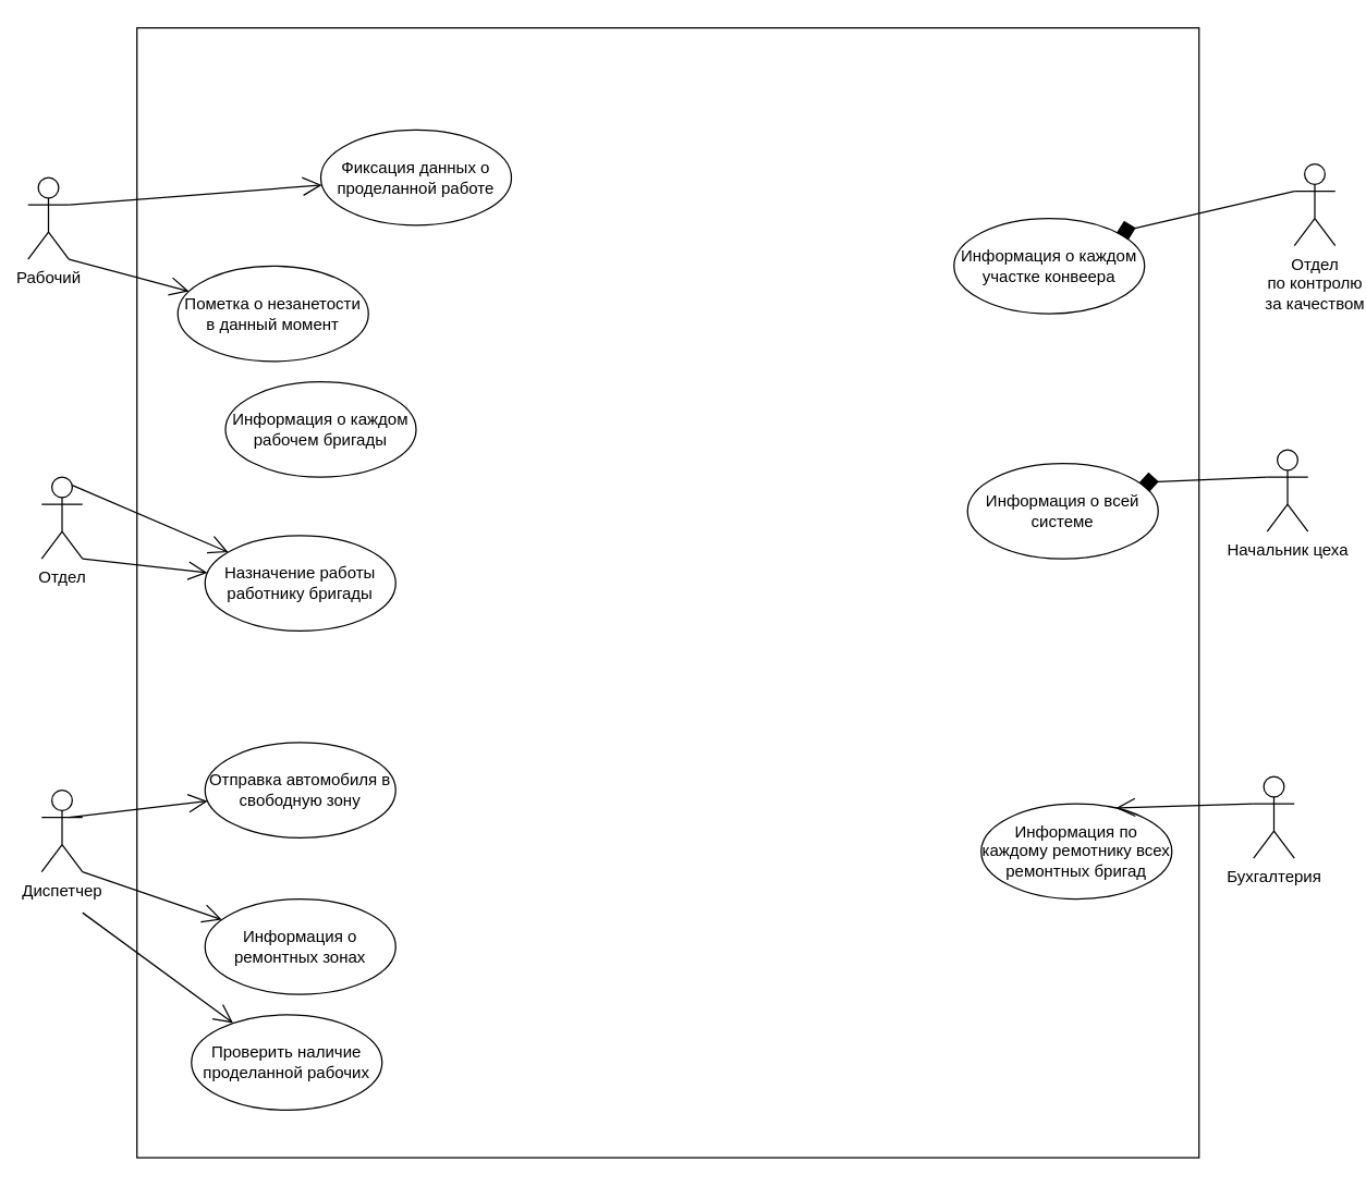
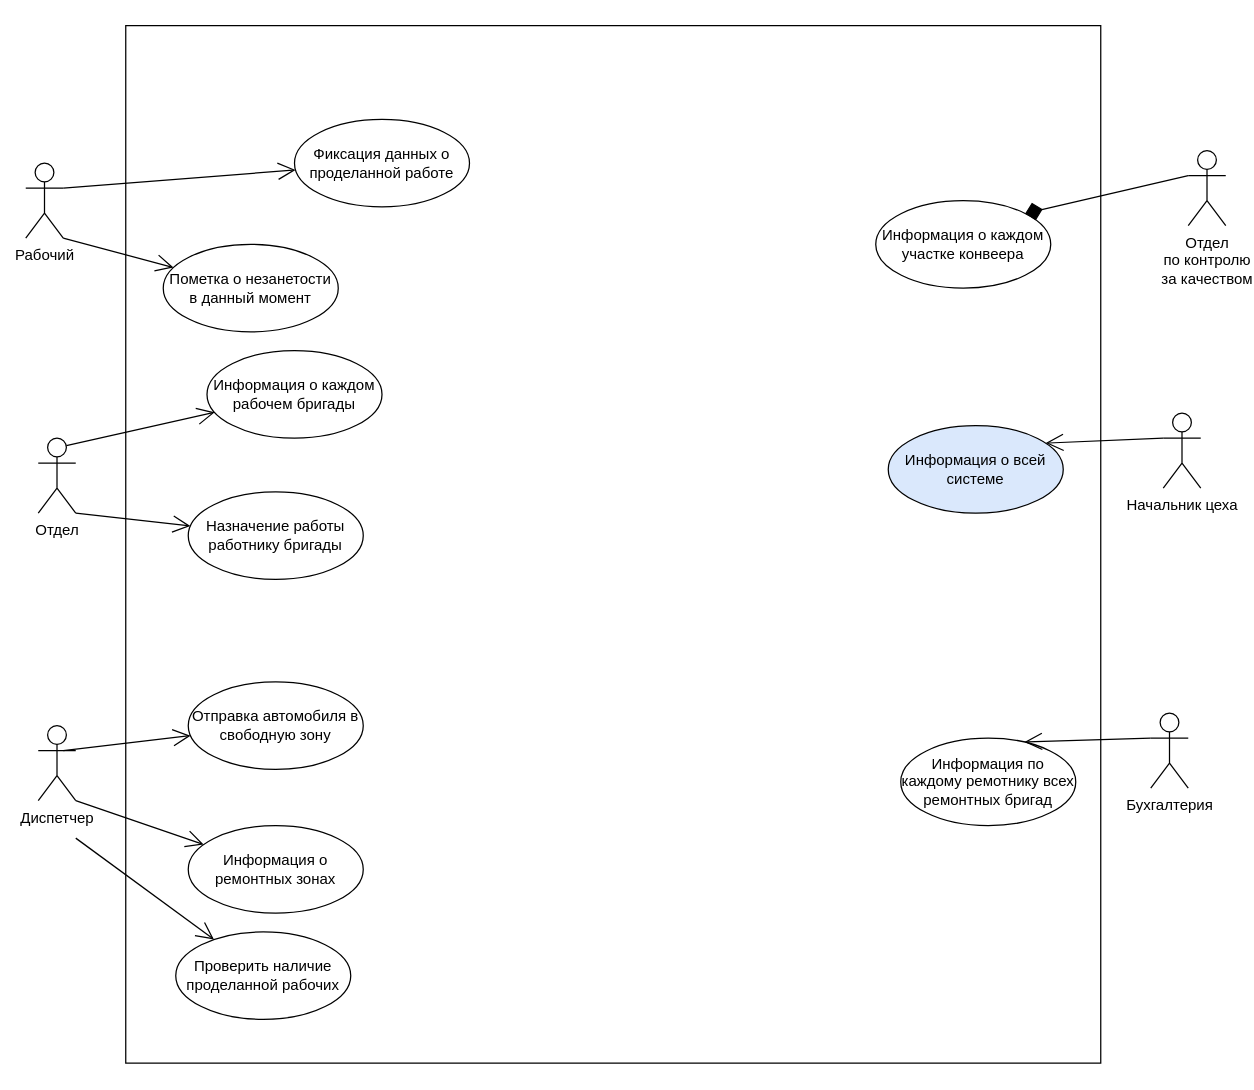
  <mxCell id="0" />
  <mxCell id="1" parent="0" />
  <mxCell id="2" value="" style="rounded=0;whiteSpace=wrap;html=1;" vertex="1" parent="1"><mxGeometry x="100" y="20" width="780" height="830" as="geometry" /></mxCell>
  <mxCell id="3" value="Рабочий" style="shape=umlActor;verticalLabelPosition=bottom;labelBackgroundColor=#ffffff;verticalAlign=top;html=1;outlineConnect=0;" vertex="1" parent="1"><mxGeometry x="20" y="130" width="30" height="60" as="geometry" /></mxCell>
  <mxCell id="4" value="Отдел" style="shape=umlActor;verticalLabelPosition=bottom;labelBackgroundColor=#ffffff;verticalAlign=top;html=1;outlineConnect=0;" vertex="1" parent="1"><mxGeometry x="30" y="350" width="30" height="60" as="geometry" /></mxCell>
  <mxCell id="5" value="Диспетчер&lt;br&gt;" style="shape=umlActor;verticalLabelPosition=bottom;labelBackgroundColor=#ffffff;verticalAlign=top;html=1;outlineConnect=0;" vertex="1" parent="1"><mxGeometry x="30" y="580" width="30" height="60" as="geometry" /></mxCell>
  <mxCell id="6" value="Отдел &lt;br&gt;по контролю &lt;br&gt;за качеством" style="shape=umlActor;verticalLabelPosition=bottom;labelBackgroundColor=#ffffff;verticalAlign=top;html=1;outlineConnect=0;" vertex="1" parent="1"><mxGeometry x="950" y="120" width="30" height="60" as="geometry" /></mxCell>
  <mxCell id="7" value="Начальник цеха" style="shape=umlActor;verticalLabelPosition=bottom;labelBackgroundColor=#ffffff;verticalAlign=top;html=1;outlineConnect=0;" vertex="1" parent="1"><mxGeometry x="930" y="330" width="30" height="60" as="geometry" /></mxCell>
  <mxCell id="8" value="Бухгалтерия&lt;br&gt;" style="shape=umlActor;verticalLabelPosition=bottom;labelBackgroundColor=#ffffff;verticalAlign=top;html=1;outlineConnect=0;" vertex="1" parent="1"><mxGeometry x="920" y="570" width="30" height="60" as="geometry" /></mxCell>
  <mxCell id="9" value="&lt;p&gt;&lt;span&gt;Фиксация данных о проделанной работе&lt;/span&gt;&lt;/p&gt;" style="ellipse;whiteSpace=wrap;html=1;" vertex="1" parent="1"><mxGeometry x="235" y="95" width="140" height="70" as="geometry" /></mxCell>
  <mxCell id="10" value="&lt;p&gt;&lt;span&gt;Пометка о незанетости в данный момент&lt;/span&gt;&lt;/p&gt;" style="ellipse;whiteSpace=wrap;html=1;" vertex="1" parent="1"><mxGeometry x="130" y="195" width="140" height="70" as="geometry" /></mxCell>
  <mxCell id="11" value="&lt;p&gt;&lt;span&gt;Информация по каждому ремотнику всех ремонтных бригад&lt;/span&gt;&lt;/p&gt;" style="ellipse;whiteSpace=wrap;html=1;" vertex="1" parent="1"><mxGeometry x="720" y="590" width="140" height="70" as="geometry" /></mxCell>
- <mxCell id="12" value="&lt;p&gt;&lt;span&gt;Информация о всей системе&lt;/span&gt;&lt;/p&gt;" style="ellipse;whiteSpace=wrap;html=1;" vertex="1" parent="1"><mxGeometry x="710" y="340" width="140" height="70" as="geometry" /></mxCell>
+ <mxCell id="12" value="&lt;p&gt;&lt;span&gt;Информация о всей системе&lt;/span&gt;&lt;/p&gt;" style="ellipse;whiteSpace=wrap;html=1;fillColor=#dae8fc;" vertex="1" parent="1"><mxGeometry x="710" y="340" width="140" height="70" as="geometry" /></mxCell>
  <mxCell id="13" value="&lt;p&gt;&lt;span&gt;Информация о каждом участке конвеера&lt;/span&gt;&lt;/p&gt;" style="ellipse;whiteSpace=wrap;html=1;" vertex="1" parent="1"><mxGeometry x="700" y="160" width="140" height="70" as="geometry" /></mxCell>
  <mxCell id="14" value="&lt;p&gt;&lt;span&gt;Информация о каждом рабочем бригады&lt;/span&gt;&lt;/p&gt;" style="ellipse;whiteSpace=wrap;html=1;" vertex="1" parent="1"><mxGeometry x="165" y="280" width="140" height="70" as="geometry" /></mxCell>
  <mxCell id="15" value="&lt;p&gt;&lt;span&gt;Назначение работы работнику бригады&lt;/span&gt;&lt;/p&gt;" style="ellipse;whiteSpace=wrap;html=1;" vertex="1" parent="1"><mxGeometry x="150" y="393" width="140" height="70" as="geometry" /></mxCell>
  <mxCell id="16" value="&lt;p&gt;&lt;span&gt;Отправка автомобиля в свободную зону&lt;/span&gt;&lt;/p&gt;" style="ellipse;whiteSpace=wrap;html=1;" vertex="1" parent="1"><mxGeometry x="150" y="545" width="140" height="70" as="geometry" /></mxCell>
  <mxCell id="17" value="&lt;p&gt;&lt;span&gt;Информация о ремонтных зонах&lt;/span&gt;&lt;/p&gt;" style="ellipse;whiteSpace=wrap;html=1;" vertex="1" parent="1"><mxGeometry x="150" y="660" width="140" height="70" as="geometry" /></mxCell>
  <mxCell id="18" value="" style="endArrow=open;endFill=1;endSize=12;html=1;" edge="1" parent="1" target="17"><mxGeometry width="160" relative="1" as="geometry"><mxPoint x="60" y="640" as="sourcePoint" /><mxPoint x="220" y="640" as="targetPoint" /></mxGeometry></mxCell>
  <mxCell id="19" value="" style="endArrow=open;endFill=1;endSize=12;html=1;" edge="1" parent="1" target="16"><mxGeometry width="160" relative="1" as="geometry"><mxPoint x="50" y="600" as="sourcePoint" /><mxPoint x="210" y="600" as="targetPoint" /></mxGeometry></mxCell>
  <mxCell id="20" value="" style="endArrow=open;endFill=1;endSize=12;html=1;" edge="1" parent="1" target="15"><mxGeometry width="160" relative="1" as="geometry"><mxPoint x="60" y="410" as="sourcePoint" /><mxPoint x="220" y="410" as="targetPoint" /></mxGeometry></mxCell>
- <mxCell id="21" value="" style="endArrow=open;endFill=1;endSize=12;html=1;exitX=0.75;exitY=0.1;exitDx=0;exitDy=0;exitPerimeter=0;" edge="1" parent="1" source="4" target="15"><mxGeometry width="160" relative="1" as="geometry"><mxPoint x="40" y="360" as="sourcePoint" /><mxPoint x="200" y="360" as="targetPoint" /></mxGeometry></mxCell>
+ <mxCell id="21" value="" style="endArrow=open;endFill=1;endSize=12;html=1;exitX=0.75;exitY=0.1;exitDx=0;exitDy=0;exitPerimeter=0;" edge="1" parent="1" source="4" target="14"><mxGeometry width="160" relative="1" as="geometry"><mxPoint x="40" y="360" as="sourcePoint" /><mxPoint x="200" y="360" as="targetPoint" /></mxGeometry></mxCell>
  <mxCell id="22" value="" style="endArrow=open;endFill=1;endSize=12;html=1;" edge="1" parent="1" target="9"><mxGeometry width="160" relative="1" as="geometry"><mxPoint x="50" y="150" as="sourcePoint" /><mxPoint x="200" y="150" as="targetPoint" /></mxGeometry></mxCell>
  <mxCell id="23" value="" style="endArrow=open;endFill=1;endSize=12;html=1;" edge="1" parent="1" target="10"><mxGeometry width="160" relative="1" as="geometry"><mxPoint x="50" y="190" as="sourcePoint" /><mxPoint x="210" y="190" as="targetPoint" /></mxGeometry></mxCell>
  <mxCell id="24" value="" style="endArrow=diamond;endFill=1;endSize=12;html=1;entryX=1;entryY=0;entryDx=0;entryDy=0;exitX=0;exitY=0.333;exitDx=0;exitDy=0;exitPerimeter=0;" edge="1" parent="1" source="6" target="13"><mxGeometry width="160" relative="1" as="geometry"><mxPoint x="770" y="100" as="sourcePoint" /><mxPoint x="930" y="100" as="targetPoint" /></mxGeometry></mxCell>
- <mxCell id="25" value="" style="endArrow=diamond;endFill=1;endSize=12;html=1;entryX=0.9;entryY=0.2;entryDx=0;entryDy=0;entryPerimeter=0;exitX=0;exitY=0.333;exitDx=0;exitDy=0;exitPerimeter=0;" edge="1" parent="1" source="7" target="12"><mxGeometry width="160" relative="1" as="geometry"><mxPoint x="810" y="290" as="sourcePoint" /><mxPoint x="970" y="290" as="targetPoint" /></mxGeometry></mxCell>
+ <mxCell id="25" value="" style="endArrow=open;endFill=1;endSize=12;html=1;entryX=0.9;entryY=0.2;entryDx=0;entryDy=0;entryPerimeter=0;exitX=0;exitY=0.333;exitDx=0;exitDy=0;exitPerimeter=0;" edge="1" parent="1" source="7" target="12"><mxGeometry width="160" relative="1" as="geometry"><mxPoint x="810" y="290" as="sourcePoint" /><mxPoint x="970" y="290" as="targetPoint" /></mxGeometry></mxCell>
  <mxCell id="26" value="" style="endArrow=open;endFill=1;endSize=12;html=1;entryX=0.707;entryY=0.043;entryDx=0;entryDy=0;entryPerimeter=0;exitX=0;exitY=0.333;exitDx=0;exitDy=0;exitPerimeter=0;" edge="1" parent="1" source="8" target="11"><mxGeometry width="160" relative="1" as="geometry"><mxPoint x="840" y="540" as="sourcePoint" /><mxPoint x="1000" y="540" as="targetPoint" /></mxGeometry></mxCell>
  <mxCell id="27" value="Проверить наличие проделанной рабочих" style="ellipse;whiteSpace=wrap;html=1;" vertex="1" parent="1"><mxGeometry x="140" y="745" width="140" height="70" as="geometry" /></mxCell>
  <mxCell id="28" value="" style="endArrow=open;endFill=1;endSize=12;html=1;" edge="1" parent="1" target="27"><mxGeometry width="160" relative="1" as="geometry"><mxPoint x="60" y="670" as="sourcePoint" /><mxPoint x="140" y="720" as="targetPoint" /></mxGeometry></mxCell>
